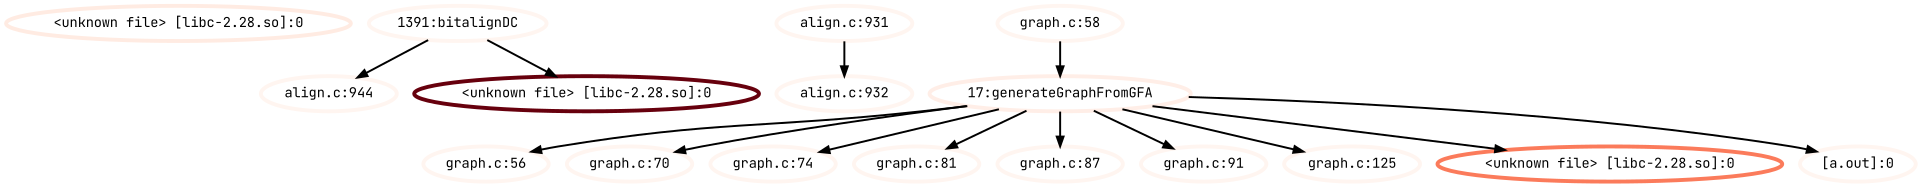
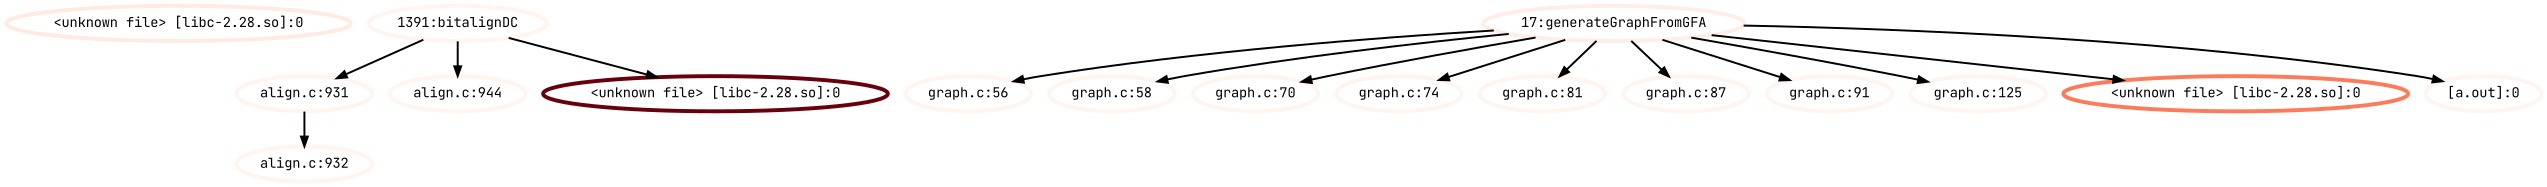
  strict digraph {
    fontname="JetBrains Mono"
    node [color="#fff5f0" fontname="JetBrains Mono" penwidth=4 shape=oval]
    edge [fontname="JetBrains Mono" penwidth=2]
    n1 [color="#ffebe2" label="<unknown file> [libc-2.28.so]:0"]
    n2 [label="1391:bitalignDC"]
    n3 [label="align.c:931"]
    n4 [label="align.c:944"]
    n5 [color="#67000d" label="<unknown file> [libc-2.28.so]:0"]
    n6 [label="align.c:932"]
    n7 [color="#ffeee7" label="17:generateGraphFromGFA"]
    n8 [label="graph.c:56"]
    n9 [label="graph.c:58"]
    n10 [label="graph.c:70"]
    n11 [label="graph.c:74"]
    n12 [label="graph.c:81"]
    n13 [label="graph.c:87"]
    n14 [label="graph.c:91"]
    n15 [label="graph.c:125"]
    n16 [color="#fb7b5b" label="<unknown file> [libc-2.28.so]:0"]
    n17 [label="[a.out]:0"]
+   n2 -> n3
    n2 -> n4
    n2 -> n5
    n3 -> n6
    n7 -> n8
-   n9 -> n7
+   n7 -> n9
    n7 -> n10
    n7 -> n11
    n7 -> n12
    n7 -> n13
    n7 -> n14
    n7 -> n15
    n7 -> n16
    n7 -> n17
  }
